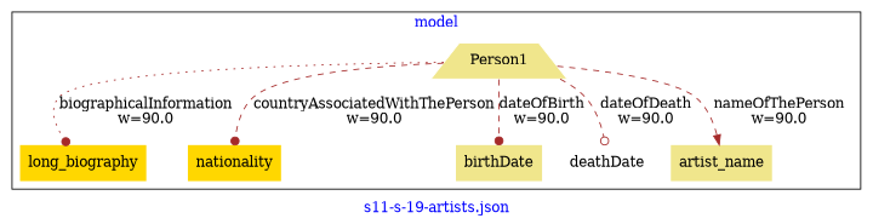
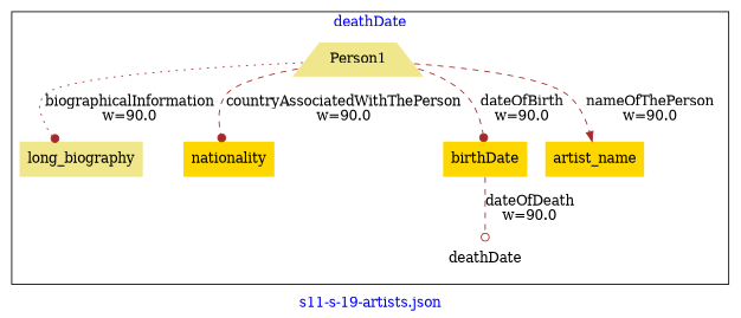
  digraph {
    fontcolor=blue
    label="s11-s-19-artists.json"
    remincross=true
    node [fillcolor=gold shape=plaintext style=filled]
    edge [arrowhead=dot color=brown fontcolor=black style=dashed]
    n1 [color=white fillcolor=khaki label="Person1\n" shape=trapezium]
-   n2 [label="long_biography\n"]
+   n2 [fillcolor=khaki label="long_biography\n"]
    n3 [label="nationality\n"]
-   n4 [fillcolor=khaki label="birthDate\n"]
+   n4 [label="birthDate\n"]
    n5 [fillcolor=white label="deathDate\n"]
-   n6 [fillcolor=khaki label="artist_name\n"]
+   n6 [label="artist_name\n"]
    subgraph cluster_1 {
-     label=model
+     label=deathDate
      n1
      n2
      n3
      n4
      n5
      n6
    }
    n1 -> n2 [label="biographicalInformation\nw=90.0" style=dotted]
    n1 -> n3 [label="countryAssociatedWithThePerson\nw=90.0"]
    n1 -> n4 [label="dateOfBirth\nw=90.0"]
-   n1 -> n5 [arrowhead=odot label="dateOfDeath\nw=90.0"]
+   n4 -> n5 [arrowhead=odot label="dateOfDeath\nw=90.0"]
    n1 -> n6 [arrowhead=normal label="nameOfThePerson\nw=90.0"]
  }
